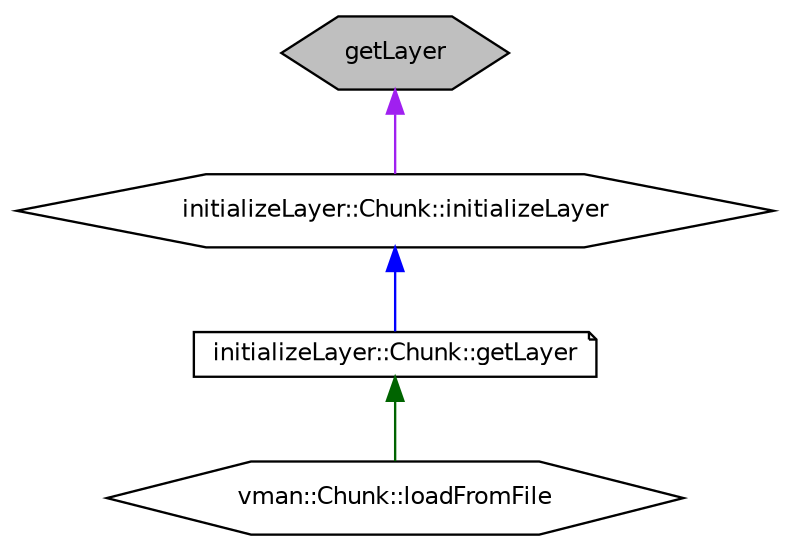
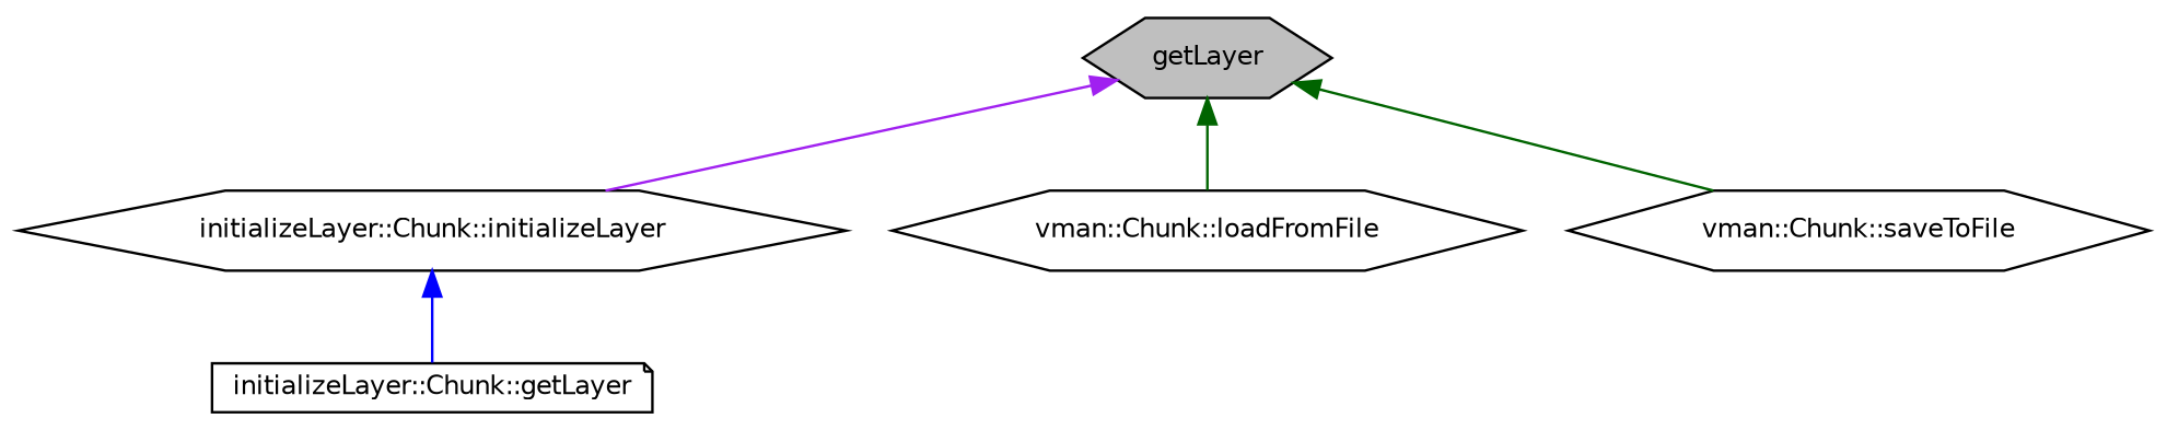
  digraph {
    rankdir=TB
    node [color=black fontname=Helvetica fontsize=10 shape=hexagon]
    edge [color=darkgreen dir=back fontname=Helvetica fontsize=10 labelfontname=Helvetica labelfontsize=10 style=solid]
    n1 [fillcolor=grey75 fontcolor=black height=0.2 label=getLayer style=filled width=0.4]
    n2 [height=0.2 label="initializeLayer::Chunk::initializeLayer" width=0.4]
    n3 [height=0.2 label="vman::Chunk::loadFromFile" width=0.4]
+   n4 [height=0.2 label="vman::Chunk::saveToFile" width=0.4]
    n5 [height=0.2 label="initializeLayer::Chunk::getLayer" shape=note width=0.4]
    n1 -> n2 [color=purple]
-   n5 -> n3
+   n1 -> n3
+   n1 -> n4
    n2 -> n5 [color=blue]
  }
